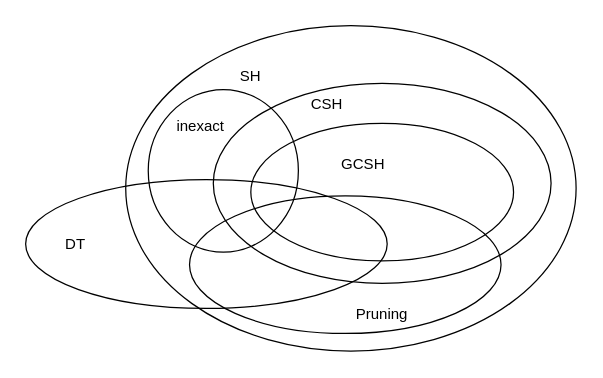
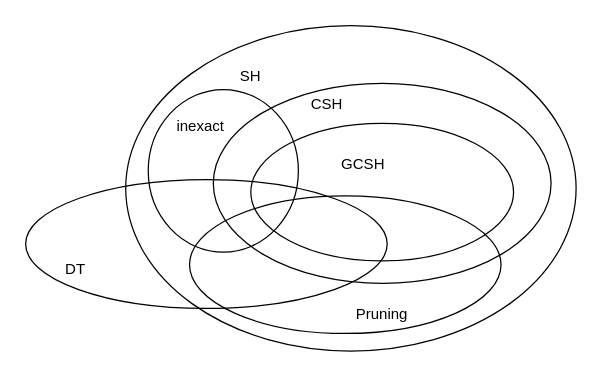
  <mxCell id="0" />
  <mxCell id="1" parent="0" />
  <mxCell id="2" value="" style="ellipse;whiteSpace=wrap;html=1;" vertex="1" parent="1"><mxGeometry x="100" y="20" width="360" height="260" as="geometry" /></mxCell>
  <mxCell id="3" value="SH" style="text;html=1;strokeColor=none;fillColor=none;align=center;verticalAlign=middle;whiteSpace=wrap;rounded=0;" vertex="1" parent="1"><mxGeometry x="170" y="46" width="60" height="30" as="geometry" /></mxCell>
  <mxCell id="4" value="" style="ellipse;whiteSpace=wrap;html=1;" vertex="1" parent="1"><mxGeometry x="170" y="66" width="270" height="160" as="geometry" /></mxCell>
  <mxCell id="5" value="CSH" style="text;html=1;strokeColor=none;fillColor=none;align=center;verticalAlign=middle;whiteSpace=wrap;rounded=0;" vertex="1" parent="1"><mxGeometry x="231" y="68" width="60" height="30" as="geometry" /></mxCell>
  <mxCell id="6" value="" style="ellipse;whiteSpace=wrap;html=1;" vertex="1" parent="1"><mxGeometry x="200" y="98" width="210" height="110" as="geometry" /></mxCell>
  <mxCell id="7" value="GCSH" style="text;html=1;strokeColor=none;fillColor=none;align=center;verticalAlign=middle;whiteSpace=wrap;rounded=0;" vertex="1" parent="1"><mxGeometry x="260" y="116" width="60" height="30" as="geometry" /></mxCell>
  <mxCell id="8" value="" style="ellipse;whiteSpace=wrap;html=1;fillColor=none;" vertex="1" parent="1"><mxGeometry x="20" y="143" width="289" height="103" as="geometry" /></mxCell>
- <mxCell id="9" value="DT" style="text;html=1;strokeColor=none;fillColor=none;align=center;verticalAlign=middle;whiteSpace=wrap;rounded=0;" vertex="1" parent="1"><mxGeometry x="30" y="179.5" width="60" height="30" as="geometry" /></mxCell>
+ <mxCell id="9" value="DT" style="text;html=1;strokeColor=none;fillColor=none;align=center;verticalAlign=middle;whiteSpace=wrap;rounded=0;" vertex="1" parent="1"><mxGeometry x="30" y="199.5" width="60" height="30" as="geometry" /></mxCell>
  <mxCell id="10" value="" style="ellipse;whiteSpace=wrap;html=1;fillColor=none;" vertex="1" parent="1"><mxGeometry x="118" y="71" width="120" height="130" as="geometry" /></mxCell>
  <mxCell id="11" value="inexact" style="text;html=1;strokeColor=none;fillColor=none;align=center;verticalAlign=middle;whiteSpace=wrap;rounded=0;" vertex="1" parent="1"><mxGeometry x="130" y="86" width="60" height="30" as="geometry" /></mxCell>
  <mxCell id="12" value="" style="ellipse;whiteSpace=wrap;html=1;fillColor=none;" vertex="1" parent="1"><mxGeometry x="151" y="156" width="249" height="110" as="geometry" /></mxCell>
  <mxCell id="13" value="Pruning" style="text;html=1;strokeColor=none;fillColor=none;align=center;verticalAlign=middle;whiteSpace=wrap;rounded=0;" vertex="1" parent="1"><mxGeometry x="275" y="236" width="60" height="30" as="geometry" /></mxCell>
